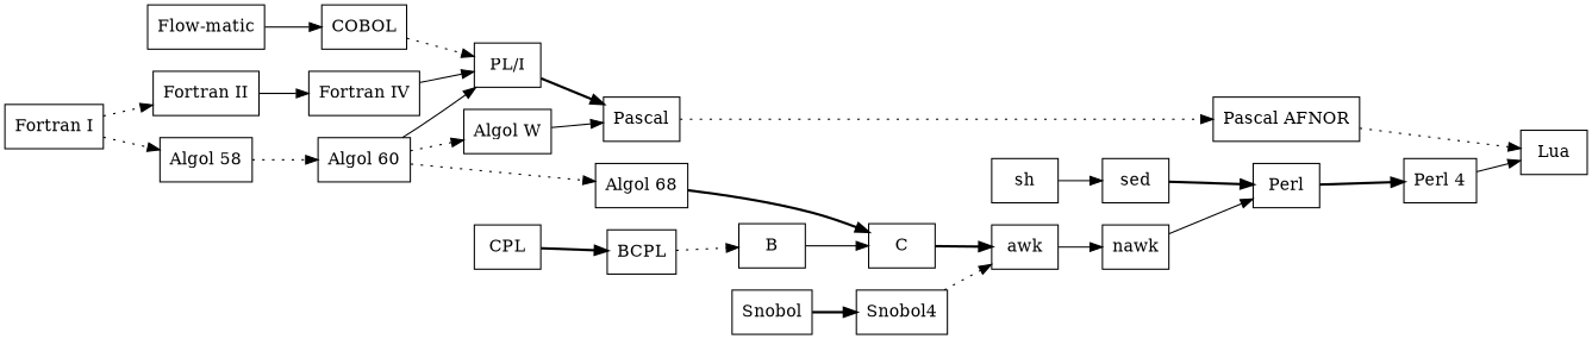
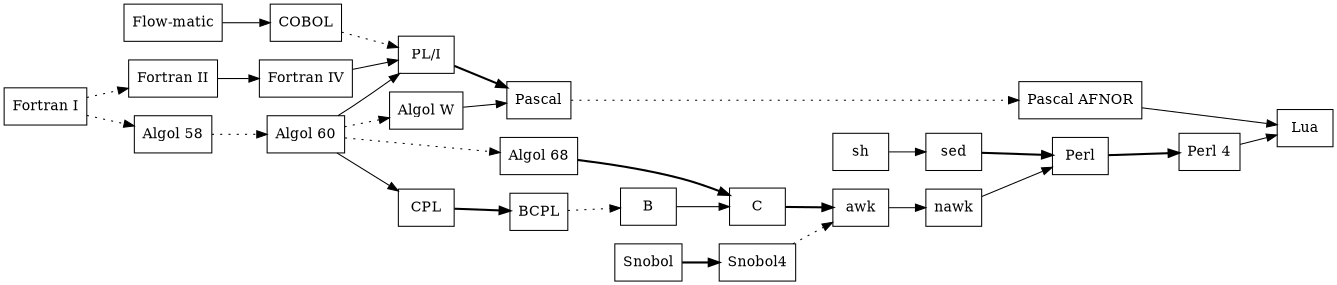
  digraph {
    rankdir=LR
    node [shape=box]
    edge [style=solid]
    "Flow-matic"
    COBOL
    "PL/I"
    Pascal
    "Pascal AFNOR"
    "Fortran I"
    "Algol 58"
    "Fortran II"
    "Algol 60"
    "Fortran IV"
    "Algol W"
    "Algol 68"
    CPL
    C
    BCPL
    Lua
    sh
    sed
    Perl
    "Perl 4"
    awk
    nawk
    B
    Snobol
    Snobol4
    "Flow-matic" -> COBOL
    COBOL -> "PL/I" [style=dotted]
    "PL/I" -> Pascal [style=bold]
    Pascal -> "Pascal AFNOR" [style=dotted]
-   "Pascal AFNOR" -> Lua [style=dotted]
+   "Pascal AFNOR" -> Lua
    "Fortran I" -> "Algol 58" [style=dotted]
    "Fortran I" -> "Fortran II" [style=dotted]
    "Algol 58" -> "Algol 60" [style=dotted]
    "Fortran II" -> "Fortran IV"
    "Algol 60" -> "PL/I"
    "Algol 60" -> "Algol W" [style=dotted]
    "Algol 60" -> "Algol 68" [style=dotted]
+   "Algol 60" -> CPL
    "Fortran IV" -> "PL/I"
    "Algol W" -> Pascal
    "Algol 68" -> C [style=bold]
    CPL -> BCPL [style=bold]
    C -> awk [style=bold]
    BCPL -> B [style=dotted]
    sh -> sed
    sed -> Perl [style=bold]
    Perl -> "Perl 4" [style=bold]
    "Perl 4" -> Lua
    awk -> nawk
    nawk -> Perl
    B -> C
    Snobol -> Snobol4 [style=bold]
    Snobol4 -> awk [style=dotted]
  }
